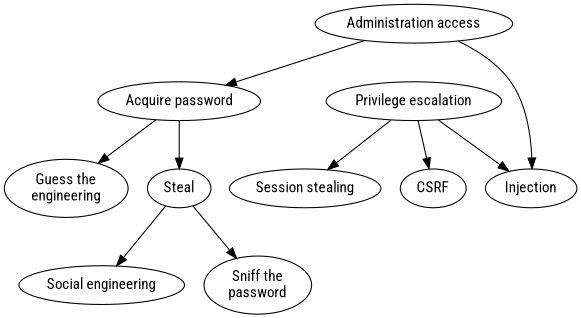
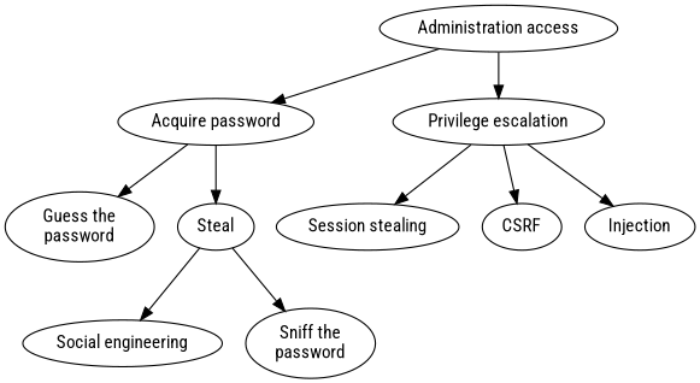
  digraph {
    dir=back
    fontname="Roboto Condensed"
    rankdir=TB
    node [fontname="Roboto Condensed"]
    edge [fontname="Roboto Condensed"]
    n1 [label="Administration access"]
    n2 [label="Acquire password"]
    n3 [label="Privilege escalation"]
-   n4 [label="Guess the\nengineering"]
+   n4 [label="Guess the\npassword"]
    Steal
    n6 [label="Session stealing"]
    Injection
    CSRF
    n9 [label="Social engineering"]
    n10 [label="Sniff the\npassword"]
    n1 -> n2
-   n1 -> Injection
+   n1 -> n3
    n2 -> n4
    n2 -> Steal
    n3 -> n6
    n3 -> Injection
    n3 -> CSRF
    Steal -> n9
    Steal -> n10
  }
